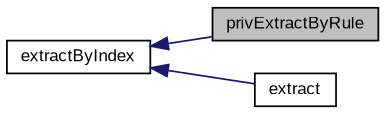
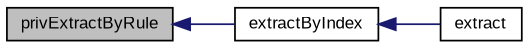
  digraph {
    fontname="Liberation Sans"
    rankdir=LR
    node [color=black fillcolor=white fontname="Liberation Sans" fontsize=10 shape=record style=filled]
    edge [color=midnightblue dir=back fontname="Liberation Sans" fontsize=10 labelfontname=Helvetica labelfontsize=10 style=solid]
    n1 [fillcolor=grey75 fontcolor=black height=0.2 label=privExtractByRule width=0.4]
    n2 [height=0.2 label=extractByIndex width=0.4]
    n3 [height=0.2 label=extract width=0.4]
-   n2 -> n1
+   n1 -> n2
    n2 -> n3
  }
